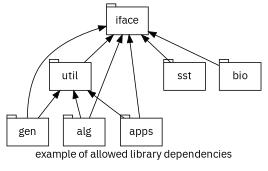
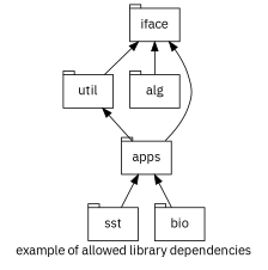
  digraph {
    fontname="IBM Plex Sans"
    label="example of allowed library dependencies"
    node [fontname="IBM Plex Sans" shape=tab]
    edge [dir=back fontname="IBM Plex Sans"]
    util
-   gen
    alg
    apps
    iface
    sst
    bio
-   util -> gen
-   util -> alg
    util -> apps
    iface -> util
-   iface -> gen
    iface -> alg
    iface -> apps
-   iface -> sst
-   iface -> bio
+   apps -> sst
+   apps -> bio
  }
